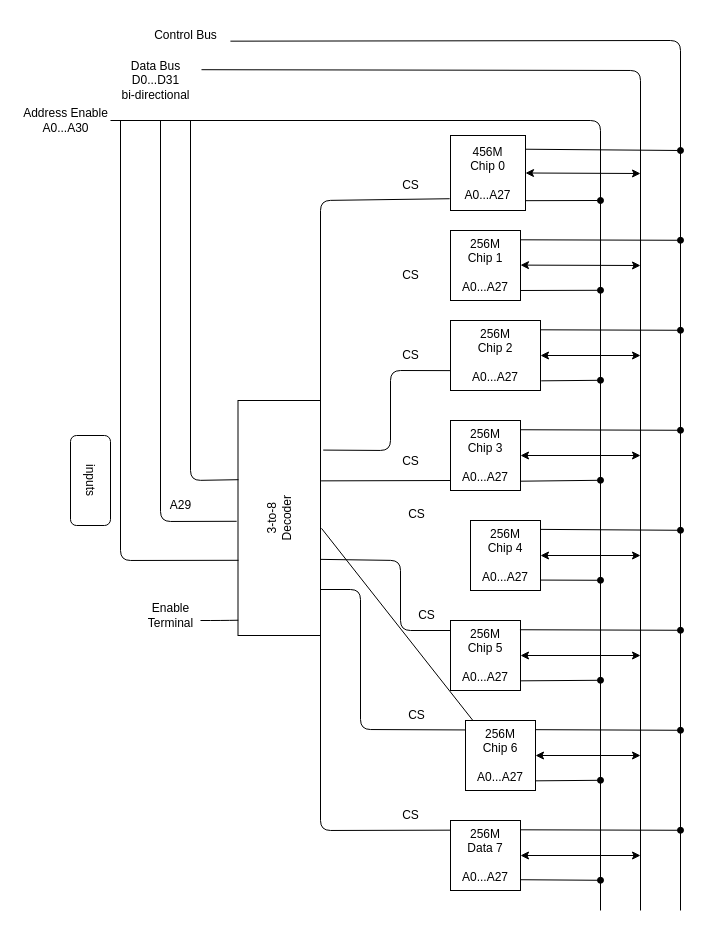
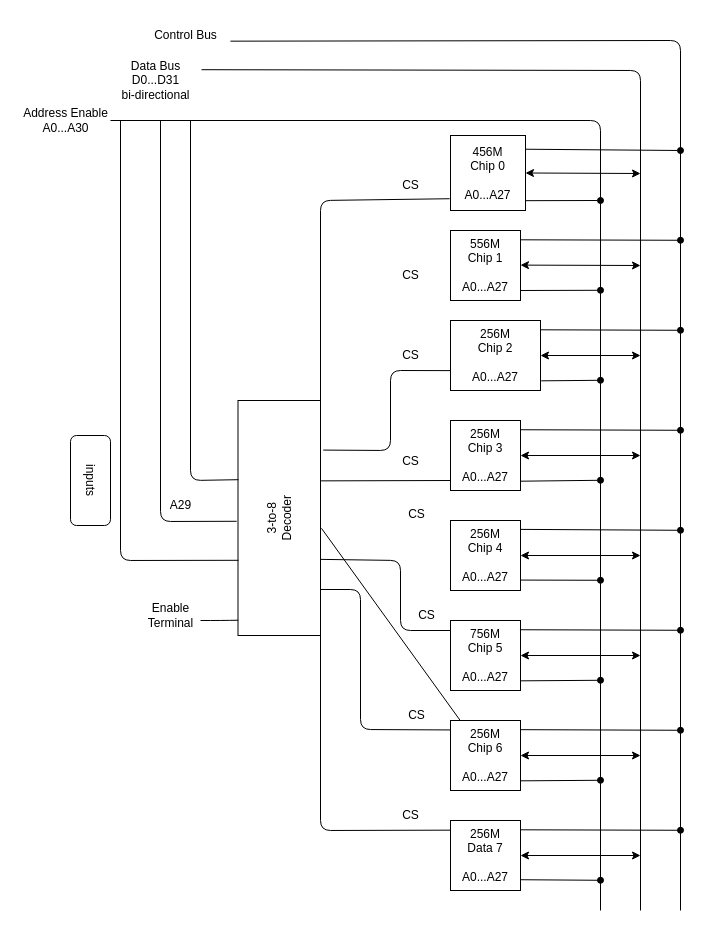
  <mxCell id="0" />
  <mxCell id="1" parent="0" />
  <mxCell id="2" value="3-to-8&lt;br&gt;Decoder" style="rounded=0;whiteSpace=wrap;html=1;rotation=-90;" parent="1" vertex="1"><mxGeometry x="161.25" y="476.25" width="235" height="82.5" as="geometry" /></mxCell>
  <mxCell id="3" value="" style="endArrow=none;html=1;entryX=0.663;entryY=0.006;entryDx=0;entryDy=0;entryPerimeter=0;" parent="1" target="2" edge="1"><mxGeometry width="50" height="50" relative="1" as="geometry"><mxPoint x="190" y="120" as="sourcePoint" /><mxPoint x="190" y="440" as="targetPoint" /><Array as="points"><mxPoint x="190" y="480" /></Array></mxGeometry></mxCell>
  <mxCell id="4" value="" style="endArrow=none;html=1;entryX=0.486;entryY=-0.016;entryDx=0;entryDy=0;entryPerimeter=0;" parent="1" target="2" edge="1"><mxGeometry width="50" height="50" relative="1" as="geometry"><mxPoint x="160" y="120" as="sourcePoint" /><mxPoint x="230" y="520" as="targetPoint" /><Array as="points"><mxPoint x="160" y="521" /></Array></mxGeometry></mxCell>
  <mxCell id="5" value="" style="endArrow=none;html=1;entryX=0.32;entryY=0.006;entryDx=0;entryDy=0;entryPerimeter=0;" parent="1" target="2" edge="1"><mxGeometry width="50" height="50" relative="1" as="geometry"><mxPoint x="120" y="120" as="sourcePoint" /><mxPoint x="200" y="570" as="targetPoint" /><Array as="points"><mxPoint x="120" y="560" /></Array></mxGeometry></mxCell>
  <mxCell id="6" value="456M&lt;br&gt;Chip 0&lt;br&gt;&lt;br&gt;A0...A27" style="whiteSpace=wrap;html=1;aspect=fixed;" parent="1" vertex="1"><mxGeometry x="450" y="135" width="75" height="75" as="geometry" /></mxCell>
- <mxCell id="7" value="256M&lt;br&gt;Chip 1&lt;br&gt;&lt;br&gt;A0...A27" style="whiteSpace=wrap;html=1;aspect=fixed;" parent="1" vertex="1"><mxGeometry x="450" y="230" width="70" height="70" as="geometry" /></mxCell>
+ <mxCell id="7" value="556M&lt;br&gt;Chip 1&lt;br&gt;&lt;br&gt;A0...A27" style="whiteSpace=wrap;html=1;aspect=fixed;" parent="1" vertex="1"><mxGeometry x="450" y="230" width="70" height="70" as="geometry" /></mxCell>
  <mxCell id="8" value="256M&lt;br&gt;Chip 2&lt;br&gt;&lt;br&gt;A0...A27" style="whiteSpace=wrap;html=1;aspect=fixed;" parent="1" vertex="1"><mxGeometry x="450" y="320" width="90" height="70" as="geometry" /></mxCell>
  <mxCell id="9" value="256M&lt;br&gt;Chip 3&lt;br&gt;&lt;br&gt;A0...A27" style="whiteSpace=wrap;html=1;aspect=fixed;" parent="1" vertex="1"><mxGeometry x="450" y="420" width="70" height="70" as="geometry" /></mxCell>
- <mxCell id="10" value="256M&lt;br&gt;Chip 4&lt;br&gt;&lt;br&gt;A0...A27" style="whiteSpace=wrap;html=1;aspect=fixed;" parent="1" vertex="1"><mxGeometry x="470" y="520" width="70" height="70" as="geometry" /></mxCell>
- <mxCell id="11" value="256M&lt;br&gt;Chip 5&lt;br&gt;&lt;br&gt;A0...A27" style="whiteSpace=wrap;html=1;aspect=fixed;" parent="1" vertex="1"><mxGeometry x="450" y="620" width="70" height="70" as="geometry" /></mxCell>
- <mxCell id="12" value="256M&lt;br&gt;Chip 6&lt;br&gt;&lt;br&gt;A0...A27" style="whiteSpace=wrap;html=1;aspect=fixed;" parent="1" vertex="1"><mxGeometry x="465" y="720" width="70" height="70" as="geometry" /></mxCell>
+ <mxCell id="10" value="256M&lt;br&gt;Chip 4&lt;br&gt;&lt;br&gt;A0...A27" style="whiteSpace=wrap;html=1;aspect=fixed;" parent="1" vertex="1"><mxGeometry x="450" y="520" width="70" height="70" as="geometry" /></mxCell>
+ <mxCell id="11" value="756M&lt;br&gt;Chip 5&lt;br&gt;&lt;br&gt;A0...A27" style="whiteSpace=wrap;html=1;aspect=fixed;" parent="1" vertex="1"><mxGeometry x="450" y="620" width="70" height="70" as="geometry" /></mxCell>
+ <mxCell id="12" value="256M&lt;br&gt;Chip 6&lt;br&gt;&lt;br&gt;A0...A27" style="whiteSpace=wrap;html=1;aspect=fixed;" parent="1" vertex="1"><mxGeometry x="450" y="720" width="70" height="70" as="geometry" /></mxCell>
  <mxCell id="13" value="256M&lt;br&gt;Data 7&lt;br&gt;&lt;br&gt;A0...A27" style="whiteSpace=wrap;html=1;aspect=fixed;" parent="1" vertex="1"><mxGeometry x="450" y="820" width="70" height="70" as="geometry" /></mxCell>
  <mxCell id="14" value="A29" style="text;html=1;align=center;verticalAlign=middle;resizable=0;points=[];autosize=1;strokeColor=none;fillColor=none;" parent="1" vertex="1"><mxGeometry x="160" y="490" width="40" height="30" as="geometry" /></mxCell>
  <mxCell id="15" value="inputs" style="rounded=1;whiteSpace=wrap;html=1;rotation=90;align=center;" parent="1" vertex="1"><mxGeometry x="45" y="460" width="90" height="40" as="geometry" /></mxCell>
  <mxCell id="16" value="" style="endArrow=none;html=1;entryX=0.065;entryY=0.003;entryDx=0;entryDy=0;entryPerimeter=0;" parent="1" target="2" edge="1"><mxGeometry width="50" height="50" relative="1" as="geometry"><mxPoint x="200" y="620" as="sourcePoint" /><mxPoint x="247.995" y="569.8" as="targetPoint" /><Array as="points"><mxPoint x="220" y="620" /></Array></mxGeometry></mxCell>
  <mxCell id="17" value="Enable&lt;br&gt;Terminal" style="text;html=1;align=center;verticalAlign=middle;resizable=0;points=[];autosize=1;strokeColor=none;fillColor=none;" parent="1" vertex="1"><mxGeometry x="135" y="595" width="70" height="40" as="geometry" /></mxCell>
  <mxCell id="18" value="" style="endArrow=none;html=1;exitX=1;exitY=1;exitDx=0;exitDy=0;entryX=-0.011;entryY=0.843;entryDx=0;entryDy=0;entryPerimeter=0;" parent="1" source="2" target="6" edge="1"><mxGeometry width="50" height="50" relative="1" as="geometry"><mxPoint x="340" y="370" as="sourcePoint" /><mxPoint x="390" y="320" as="targetPoint" /><Array as="points"><mxPoint x="320" y="200" /></Array></mxGeometry></mxCell>
  <mxCell id="19" value="" style="endArrow=none;html=1;exitX=0.789;exitY=1.033;exitDx=0;exitDy=0;exitPerimeter=0;entryX=-0.005;entryY=0.716;entryDx=0;entryDy=0;entryPerimeter=0;" parent="1" source="2" target="8" edge="1"><mxGeometry width="50" height="50" relative="1" as="geometry"><mxPoint x="360" y="500" as="sourcePoint" /><mxPoint x="410" y="450" as="targetPoint" /><Array as="points"><mxPoint x="390" y="450" /><mxPoint x="390" y="370" /></Array></mxGeometry></mxCell>
  <mxCell id="20" value="" style="endArrow=none;html=1;exitX=0.658;exitY=1.007;exitDx=0;exitDy=0;exitPerimeter=0;" parent="1" source="2" edge="1"><mxGeometry width="50" height="50" relative="1" as="geometry"><mxPoint x="360" y="550" as="sourcePoint" /><mxPoint x="450" y="480" as="targetPoint" /></mxGeometry></mxCell>
  <mxCell id="21" value="" style="endArrow=none;html=1;exitX=0.456;exitY=1.012;exitDx=0;exitDy=0;exitPerimeter=0;" parent="1" source="2" target="12" edge="1"><mxGeometry width="50" height="50" relative="1" as="geometry"><mxPoint x="490" y="610" as="sourcePoint" /><mxPoint x="540" y="560" as="targetPoint" /></mxGeometry></mxCell>
  <mxCell id="22" value="" style="endArrow=none;html=1;exitX=0.324;exitY=0.998;exitDx=0;exitDy=0;exitPerimeter=0;" parent="1" source="2" edge="1"><mxGeometry width="50" height="50" relative="1" as="geometry"><mxPoint x="410" y="700" as="sourcePoint" /><mxPoint x="450" y="630" as="targetPoint" /><Array as="points"><mxPoint x="400" y="560" /><mxPoint x="400" y="630" /></Array></mxGeometry></mxCell>
  <mxCell id="23" value="" style="endArrow=none;html=1;entryX=-0.004;entryY=0.135;entryDx=0;entryDy=0;entryPerimeter=0;" parent="1" target="12" edge="1"><mxGeometry width="50" height="50" relative="1" as="geometry"><mxPoint x="320" y="589" as="sourcePoint" /><mxPoint x="360" y="500" as="targetPoint" /><Array as="points"><mxPoint x="360" y="589" /><mxPoint x="360" y="729" /></Array></mxGeometry></mxCell>
  <mxCell id="24" value="" style="endArrow=none;html=1;entryX=-0.007;entryY=0.138;entryDx=0;entryDy=0;entryPerimeter=0;exitX=0;exitY=1;exitDx=0;exitDy=0;" parent="1" source="2" target="13" edge="1"><mxGeometry width="50" height="50" relative="1" as="geometry"><mxPoint x="320" y="640" as="sourcePoint" /><mxPoint x="370" y="640" as="targetPoint" /><Array as="points"><mxPoint x="320" y="830" /></Array></mxGeometry></mxCell>
  <mxCell id="25" value="" style="endArrow=none;html=1;" parent="1" edge="1"><mxGeometry width="50" height="50" relative="1" as="geometry"><mxPoint x="600" y="910" as="sourcePoint" /><mxPoint x="110" y="120" as="targetPoint" /><Array as="points"><mxPoint x="600" y="120" /></Array></mxGeometry></mxCell>
  <mxCell id="26" value="" style="endArrow=none;html=1;entryX=1.011;entryY=0.32;entryDx=0;entryDy=0;entryPerimeter=0;" parent="1" target="29" edge="1"><mxGeometry width="50" height="50" relative="1" as="geometry"><mxPoint x="640" y="910" as="sourcePoint" /><mxPoint x="210" y="70" as="targetPoint" /><Array as="points"><mxPoint x="640" y="70" /></Array></mxGeometry></mxCell>
  <mxCell id="27" value="" style="endArrow=none;html=1;entryX=0.999;entryY=0.689;entryDx=0;entryDy=0;entryPerimeter=0;" parent="1" target="30" edge="1"><mxGeometry width="50" height="50" relative="1" as="geometry"><mxPoint x="680" y="910" as="sourcePoint" /><mxPoint x="230" y="40" as="targetPoint" /><Array as="points"><mxPoint x="680" y="40" /></Array></mxGeometry></mxCell>
  <mxCell id="28" value="Address Enable&lt;br&gt;A0...A30" style="text;html=1;align=center;verticalAlign=middle;resizable=0;points=[];autosize=1;strokeColor=none;fillColor=none;" parent="1" vertex="1"><mxGeometry x="20" y="100" width="90" height="40" as="geometry" /></mxCell>
  <mxCell id="29" value="Data Bus&lt;br&gt;D0...D31&lt;br&gt;bi-directional" style="text;html=1;align=center;verticalAlign=middle;resizable=0;points=[];autosize=1;strokeColor=none;fillColor=none;" parent="1" vertex="1"><mxGeometry x="110" y="50" width="90" height="60" as="geometry" /></mxCell>
  <mxCell id="30" value="Control Bus" style="text;html=1;align=center;verticalAlign=middle;resizable=0;points=[];autosize=1;strokeColor=none;fillColor=none;" parent="1" vertex="1"><mxGeometry x="140" y="20" width="90" height="30" as="geometry" /></mxCell>
  <mxCell id="31" value="" style="endArrow=oval;html=1;endFill=1;exitX=0.999;exitY=0.183;exitDx=0;exitDy=0;exitPerimeter=0;" parent="1" source="6" edge="1"><mxGeometry width="50" height="50" relative="1" as="geometry"><mxPoint x="480" y="210" as="sourcePoint" /><mxPoint x="680" y="150" as="targetPoint" /></mxGeometry></mxCell>
  <mxCell id="32" value="" style="endArrow=oval;html=1;endFill=1;exitX=1.002;exitY=0.869;exitDx=0;exitDy=0;exitPerimeter=0;" parent="1" source="6" edge="1"><mxGeometry width="50" height="50" relative="1" as="geometry"><mxPoint x="530" y="200" as="sourcePoint" /><mxPoint x="600" y="200" as="targetPoint" /></mxGeometry></mxCell>
  <mxCell id="33" value="" style="endArrow=oval;html=1;endFill=1;exitX=0.999;exitY=0.133;exitDx=0;exitDy=0;exitPerimeter=0;" parent="1" source="7" edge="1"><mxGeometry width="50" height="50" relative="1" as="geometry"><mxPoint x="521.26" y="239.38" as="sourcePoint" /><mxPoint x="680" y="239.79" as="targetPoint" /></mxGeometry></mxCell>
  <mxCell id="34" value="" style="endArrow=oval;html=1;endFill=1;exitX=1.003;exitY=0.857;exitDx=0;exitDy=0;exitPerimeter=0;" parent="1" source="7" edge="1"><mxGeometry width="50" height="50" relative="1" as="geometry"><mxPoint x="510" y="290" as="sourcePoint" /><mxPoint x="600" y="289.79" as="targetPoint" /></mxGeometry></mxCell>
  <mxCell id="35" value="" style="endArrow=oval;html=1;endFill=1;exitX=0.999;exitY=0.133;exitDx=0;exitDy=0;exitPerimeter=0;" parent="1" source="8" edge="1"><mxGeometry width="50" height="50" relative="1" as="geometry"><mxPoint x="521.26" y="329.38" as="sourcePoint" /><mxPoint x="680" y="329.79" as="targetPoint" /></mxGeometry></mxCell>
  <mxCell id="36" value="" style="endArrow=oval;html=1;endFill=1;exitX=1.008;exitY=0.862;exitDx=0;exitDy=0;exitPerimeter=0;" parent="1" source="8" edge="1"><mxGeometry width="50" height="50" relative="1" as="geometry"><mxPoint x="520" y="379.79" as="sourcePoint" /><mxPoint x="600" y="379.79" as="targetPoint" /></mxGeometry></mxCell>
  <mxCell id="37" value="" style="endArrow=oval;html=1;endFill=1;exitX=0.997;exitY=0.132;exitDx=0;exitDy=0;exitPerimeter=0;" parent="1" source="9" edge="1"><mxGeometry width="50" height="50" relative="1" as="geometry"><mxPoint x="540" y="430" as="sourcePoint" /><mxPoint x="680" y="429.79" as="targetPoint" /></mxGeometry></mxCell>
  <mxCell id="38" value="" style="endArrow=oval;html=1;endFill=1;exitX=1.003;exitY=0.867;exitDx=0;exitDy=0;exitPerimeter=0;" parent="1" source="9" edge="1"><mxGeometry width="50" height="50" relative="1" as="geometry"><mxPoint x="530" y="480" as="sourcePoint" /><mxPoint x="600" y="479.79" as="targetPoint" /></mxGeometry></mxCell>
  <mxCell id="39" value="" style="endArrow=oval;html=1;endFill=1;exitX=1.003;exitY=0.127;exitDx=0;exitDy=0;exitPerimeter=0;" parent="1" source="10" edge="1"><mxGeometry width="50" height="50" relative="1" as="geometry"><mxPoint x="540" y="530" as="sourcePoint" /><mxPoint x="680" y="529.79" as="targetPoint" /></mxGeometry></mxCell>
  <mxCell id="40" value="" style="endArrow=oval;html=1;endFill=1;exitX=0.997;exitY=0.851;exitDx=0;exitDy=0;exitPerimeter=0;" parent="1" source="10" edge="1"><mxGeometry width="50" height="50" relative="1" as="geometry"><mxPoint x="540" y="580" as="sourcePoint" /><mxPoint x="600" y="579.79" as="targetPoint" /></mxGeometry></mxCell>
  <mxCell id="41" value="" style="endArrow=oval;html=1;endFill=1;exitX=0.992;exitY=0.132;exitDx=0;exitDy=0;exitPerimeter=0;" parent="1" source="11" edge="1"><mxGeometry width="50" height="50" relative="1" as="geometry"><mxPoint x="540" y="630" as="sourcePoint" /><mxPoint x="680" y="629.79" as="targetPoint" /></mxGeometry></mxCell>
  <mxCell id="42" value="" style="endArrow=oval;html=1;endFill=1;exitX=1.008;exitY=0.862;exitDx=0;exitDy=0;exitPerimeter=0;" parent="1" source="11" edge="1"><mxGeometry width="50" height="50" relative="1" as="geometry"><mxPoint x="530" y="680" as="sourcePoint" /><mxPoint x="600" y="679.79" as="targetPoint" /></mxGeometry></mxCell>
  <mxCell id="43" value="" style="endArrow=oval;html=1;endFill=1;exitX=0.994;exitY=0.131;exitDx=0;exitDy=0;exitPerimeter=0;" parent="1" source="12" edge="1"><mxGeometry width="50" height="50" relative="1" as="geometry"><mxPoint x="521.26" y="729.38" as="sourcePoint" /><mxPoint x="680" y="729.79" as="targetPoint" /></mxGeometry></mxCell>
  <mxCell id="44" value="" style="endArrow=oval;html=1;endFill=1;exitX=1.003;exitY=0.862;exitDx=0;exitDy=0;exitPerimeter=0;" parent="1" source="12" edge="1"><mxGeometry width="50" height="50" relative="1" as="geometry"><mxPoint x="540" y="780" as="sourcePoint" /><mxPoint x="600" y="779.79" as="targetPoint" /></mxGeometry></mxCell>
  <mxCell id="45" value="" style="endArrow=oval;html=1;endFill=1;exitX=1.002;exitY=0.133;exitDx=0;exitDy=0;exitPerimeter=0;" parent="1" source="13" edge="1"><mxGeometry width="50" height="50" relative="1" as="geometry"><mxPoint x="521.26" y="829.38" as="sourcePoint" /><mxPoint x="680" y="829.79" as="targetPoint" /></mxGeometry></mxCell>
  <mxCell id="46" value="" style="endArrow=oval;html=1;endFill=1;exitX=0.997;exitY=0.846;exitDx=0;exitDy=0;exitPerimeter=0;" parent="1" source="13" edge="1"><mxGeometry width="50" height="50" relative="1" as="geometry"><mxPoint x="540" y="880" as="sourcePoint" /><mxPoint x="600" y="879.79" as="targetPoint" /></mxGeometry></mxCell>
  <mxCell id="47" value="" style="endArrow=classic;startArrow=classic;html=1;exitX=1;exitY=0.5;exitDx=0;exitDy=0;" parent="1" source="6" edge="1"><mxGeometry width="50" height="50" relative="1" as="geometry"><mxPoint x="350" y="330" as="sourcePoint" /><mxPoint x="640" y="173" as="targetPoint" /></mxGeometry></mxCell>
  <mxCell id="48" value="" style="endArrow=classic;startArrow=classic;html=1;exitX=1;exitY=0.5;exitDx=0;exitDy=0;" parent="1" edge="1"><mxGeometry width="50" height="50" relative="1" as="geometry"><mxPoint x="520" y="264.62" as="sourcePoint" /><mxPoint x="640" y="265" as="targetPoint" /></mxGeometry></mxCell>
  <mxCell id="49" value="" style="endArrow=classic;startArrow=classic;html=1;exitX=1;exitY=0.5;exitDx=0;exitDy=0;" parent="1" source="8" edge="1"><mxGeometry width="50" height="50" relative="1" as="geometry"><mxPoint x="545" y="354.62" as="sourcePoint" /><mxPoint x="640" y="355" as="targetPoint" /></mxGeometry></mxCell>
  <mxCell id="50" value="" style="endArrow=classic;startArrow=classic;html=1;exitX=1;exitY=0.5;exitDx=0;exitDy=0;" parent="1" source="9" edge="1"><mxGeometry width="50" height="50" relative="1" as="geometry"><mxPoint x="530" y="365" as="sourcePoint" /><mxPoint x="640" y="455" as="targetPoint" /></mxGeometry></mxCell>
  <mxCell id="51" value="" style="endArrow=classic;startArrow=classic;html=1;exitX=1;exitY=0.5;exitDx=0;exitDy=0;" parent="1" source="10" edge="1"><mxGeometry width="50" height="50" relative="1" as="geometry"><mxPoint x="540" y="375" as="sourcePoint" /><mxPoint x="640" y="555" as="targetPoint" /></mxGeometry></mxCell>
  <mxCell id="52" value="" style="endArrow=classic;startArrow=classic;html=1;exitX=1;exitY=0.5;exitDx=0;exitDy=0;" parent="1" source="11" edge="1"><mxGeometry width="50" height="50" relative="1" as="geometry"><mxPoint x="530" y="565" as="sourcePoint" /><mxPoint x="640" y="655" as="targetPoint" /></mxGeometry></mxCell>
  <mxCell id="53" value="" style="endArrow=classic;startArrow=classic;html=1;exitX=1;exitY=0.5;exitDx=0;exitDy=0;" parent="1" source="12" edge="1"><mxGeometry width="50" height="50" relative="1" as="geometry"><mxPoint x="540" y="575" as="sourcePoint" /><mxPoint x="640" y="755" as="targetPoint" /></mxGeometry></mxCell>
  <mxCell id="54" value="" style="endArrow=classic;startArrow=classic;html=1;exitX=1;exitY=0.5;exitDx=0;exitDy=0;" parent="1" source="13" edge="1"><mxGeometry width="50" height="50" relative="1" as="geometry"><mxPoint x="550" y="585" as="sourcePoint" /><mxPoint x="640" y="855" as="targetPoint" /></mxGeometry></mxCell>
  <mxCell id="55" value="CS" style="text;html=1;align=center;verticalAlign=middle;resizable=0;points=[];autosize=1;strokeColor=none;fillColor=none;" vertex="1" parent="1"><mxGeometry x="390" y="170" width="40" height="30" as="geometry" /></mxCell>
  <mxCell id="56" value="CS" style="text;html=1;align=center;verticalAlign=middle;resizable=0;points=[];autosize=1;strokeColor=none;fillColor=none;" vertex="1" parent="1"><mxGeometry x="390" y="260" width="40" height="30" as="geometry" /></mxCell>
  <mxCell id="57" value="CS" style="text;html=1;align=center;verticalAlign=middle;resizable=0;points=[];autosize=1;strokeColor=none;fillColor=none;" vertex="1" parent="1"><mxGeometry x="390" y="340" width="40" height="30" as="geometry" /></mxCell>
  <mxCell id="58" value="CS" style="text;html=1;align=center;verticalAlign=middle;resizable=0;points=[];autosize=1;strokeColor=none;fillColor=none;" vertex="1" parent="1"><mxGeometry x="390" y="446.25" width="40" height="30" as="geometry" /></mxCell>
  <mxCell id="59" value="CS" style="text;html=1;align=center;verticalAlign=middle;resizable=0;points=[];autosize=1;strokeColor=none;fillColor=none;" vertex="1" parent="1"><mxGeometry x="396.25" y="498.75" width="40" height="30" as="geometry" /></mxCell>
  <mxCell id="60" value="CS" style="text;html=1;align=center;verticalAlign=middle;resizable=0;points=[];autosize=1;strokeColor=none;fillColor=none;" vertex="1" parent="1"><mxGeometry x="406.25" y="600" width="40" height="30" as="geometry" /></mxCell>
  <mxCell id="61" value="CS" style="text;html=1;align=center;verticalAlign=middle;resizable=0;points=[];autosize=1;strokeColor=none;fillColor=none;" vertex="1" parent="1"><mxGeometry x="396.25" y="700" width="40" height="30" as="geometry" /></mxCell>
  <mxCell id="62" value="CS" style="text;html=1;align=center;verticalAlign=middle;resizable=0;points=[];autosize=1;strokeColor=none;fillColor=none;" vertex="1" parent="1"><mxGeometry x="390" y="800" width="40" height="30" as="geometry" /></mxCell>
